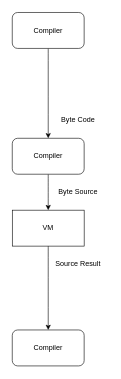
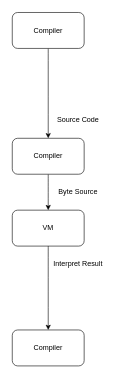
  <mxCell id="0" />
  <mxCell id="1" parent="0" />
  <mxCell id="2" style="edgeStyle=orthogonalEdgeStyle;curved=1;rounded=0;orthogonalLoop=1;jettySize=auto;html=1;" edge="1" parent="1" source="3" target="6"><mxGeometry relative="1" as="geometry" /></mxCell>
  <mxCell id="3" value="Compiler" style="rounded=1;whiteSpace=wrap;html=1;" vertex="1" parent="1"><mxGeometry x="20" y="20" width="120" height="60" as="geometry" /></mxCell>
- <mxCell id="4" value="Byte Code" style="text;html=1;strokeColor=none;fillColor=none;align=center;verticalAlign=middle;whiteSpace=wrap;rounded=0;" vertex="1" parent="1"><mxGeometry x="80" y="190" width="100" height="20" as="geometry" /></mxCell>
+ <mxCell id="4" value="Source Code" style="text;html=1;strokeColor=none;fillColor=none;align=center;verticalAlign=middle;whiteSpace=wrap;rounded=0;" vertex="1" parent="1"><mxGeometry x="80" y="190" width="100" height="20" as="geometry" /></mxCell>
  <mxCell id="5" style="edgeStyle=orthogonalEdgeStyle;curved=1;rounded=0;orthogonalLoop=1;jettySize=auto;html=1;exitX=0.5;exitY=1;exitDx=0;exitDy=0;entryX=0.5;entryY=0;entryDx=0;entryDy=0;" edge="1" parent="1" source="6" target="8"><mxGeometry relative="1" as="geometry" /></mxCell>
  <mxCell id="6" value="Compiler" style="rounded=1;whiteSpace=wrap;html=1;" vertex="1" parent="1"><mxGeometry x="20" y="230" width="120" height="60" as="geometry" /></mxCell>
  <mxCell id="7" style="edgeStyle=orthogonalEdgeStyle;curved=1;rounded=0;orthogonalLoop=1;jettySize=auto;html=1;exitX=0.5;exitY=1;exitDx=0;exitDy=0;entryX=0.5;entryY=0;entryDx=0;entryDy=0;" edge="1" parent="1" source="8" target="9"><mxGeometry relative="1" as="geometry" /></mxCell>
- <mxCell id="8" value="VM" style="whiteSpace=wrap;html=1;rounded=0;" vertex="1" parent="1"><mxGeometry x="20" y="350" width="120" height="60" as="geometry" /></mxCell>
+ <mxCell id="8" value="VM" style="rounded=1;whiteSpace=wrap;html=1;" vertex="1" parent="1"><mxGeometry x="20" y="350" width="120" height="60" as="geometry" /></mxCell>
  <mxCell id="9" value="Compiler" style="rounded=1;whiteSpace=wrap;html=1;" vertex="1" parent="1"><mxGeometry x="20" y="550" width="120" height="60" as="geometry" /></mxCell>
  <mxCell id="10" value="Byte Source" style="text;html=1;strokeColor=none;fillColor=none;align=center;verticalAlign=middle;whiteSpace=wrap;rounded=0;" vertex="1" parent="1"><mxGeometry x="80" y="310" width="100" height="20" as="geometry" /></mxCell>
- <mxCell id="11" value="Source Result" style="text;html=1;strokeColor=none;fillColor=none;align=center;verticalAlign=middle;whiteSpace=wrap;rounded=0;" vertex="1" parent="1"><mxGeometry x="80" y="430" width="100" height="20" as="geometry" /></mxCell>
+ <mxCell id="11" value="Interpret Result" style="text;html=1;strokeColor=none;fillColor=none;align=center;verticalAlign=middle;whiteSpace=wrap;rounded=0;" vertex="1" parent="1"><mxGeometry x="80" y="430" width="100" height="20" as="geometry" /></mxCell>
